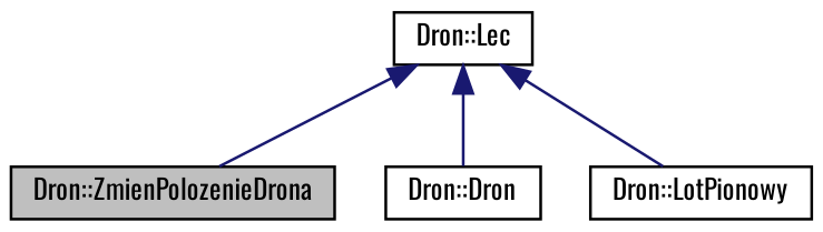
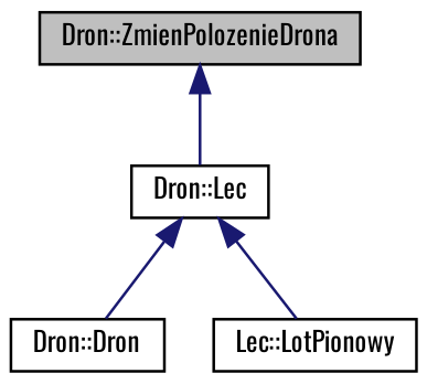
  digraph {
    fontname=Oswald
    rankdir=TB
    node [color=black fillcolor=white fontname=Oswald fontsize=10 shape=record style=filled]
    edge [color=midnightblue dir=back fontname=Oswald fontsize=10 labelfontname=FreeSans labelfontsize=10 style=solid]
    n1 [fillcolor=grey75 fontcolor=black height=0.2 label="Dron::ZmienPolozenieDrona" width=0.4]
    n2 [height=0.2 label="Dron::Lec" width=0.4]
    n3 [height=0.2 label="Dron::Dron" width=0.4]
-   n4 [height=0.2 label="Dron::LotPionowy" width=0.4]
-   n2 -> n1
+   n4 [height=0.2 label="Lec::LotPionowy" width=0.4]
+   n1 -> n2
    n2 -> n3
    n2 -> n4
  }
